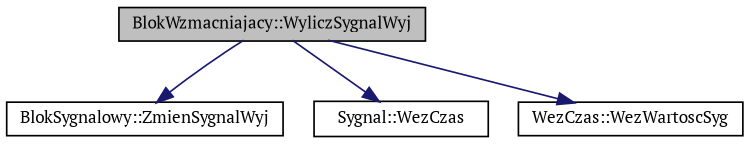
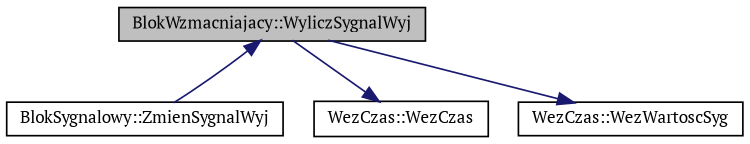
  digraph {
    fontname="PT Serif"
    rankdir=TB
    node [color=black fillcolor=white fontname="PT Serif" fontsize=10 shape=record style=filled]
    edge [color=midnightblue fontname="PT Serif" fontsize=10 labelfontname=Helvetica labelfontsize=10 style=solid]
    n1 [fillcolor=grey75 fontcolor=black height=0.2 label="BlokWzmacniajacy::WyliczSygnalWyj" width=0.4]
    n2 [height=0.2 label="BlokSygnalowy::ZmienSygnalWyj" width=0.4]
-   n3 [height=0.2 label="Sygnal::WezCzas" width=0.4]
+   n3 [height=0.2 label="WezCzas::WezCzas" width=0.4]
    n4 [height=0.2 label="WezCzas::WezWartoscSyg" width=0.4]
-   n1 -> n2
+   n2 -> n1
    n1 -> n3
    n1 -> n4
  }
